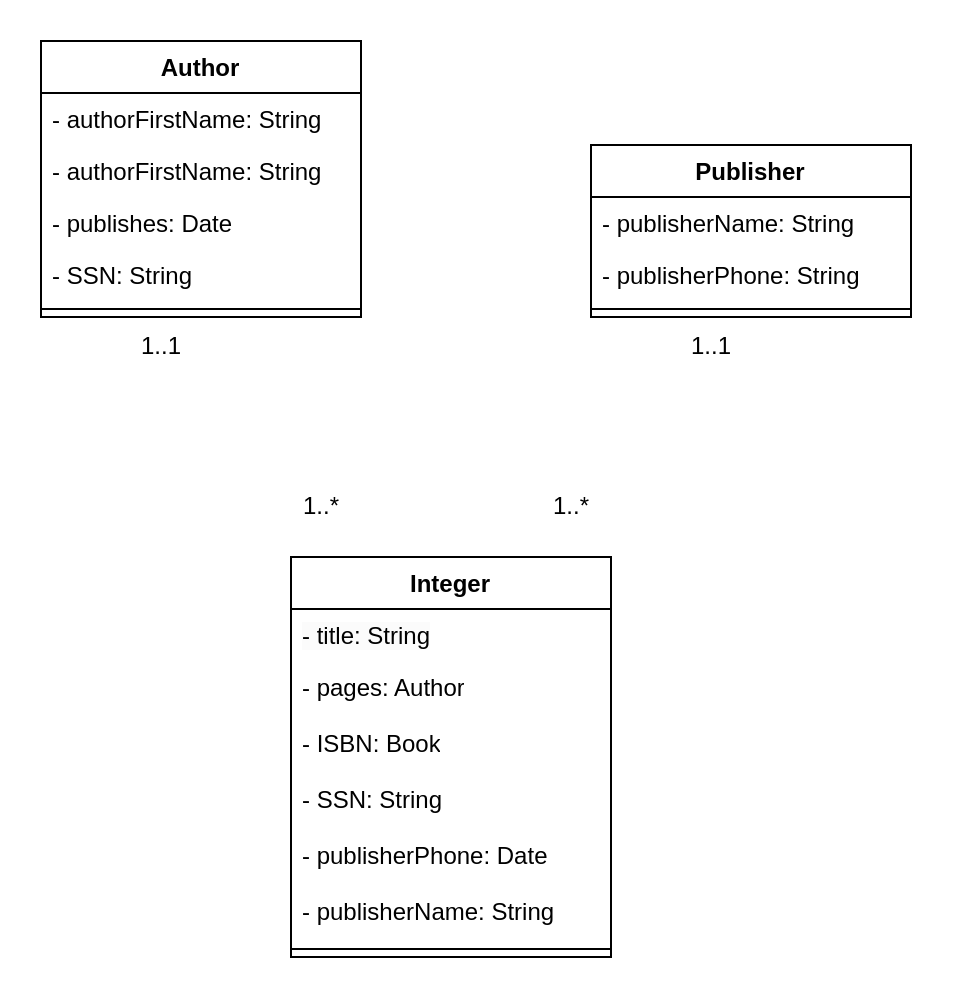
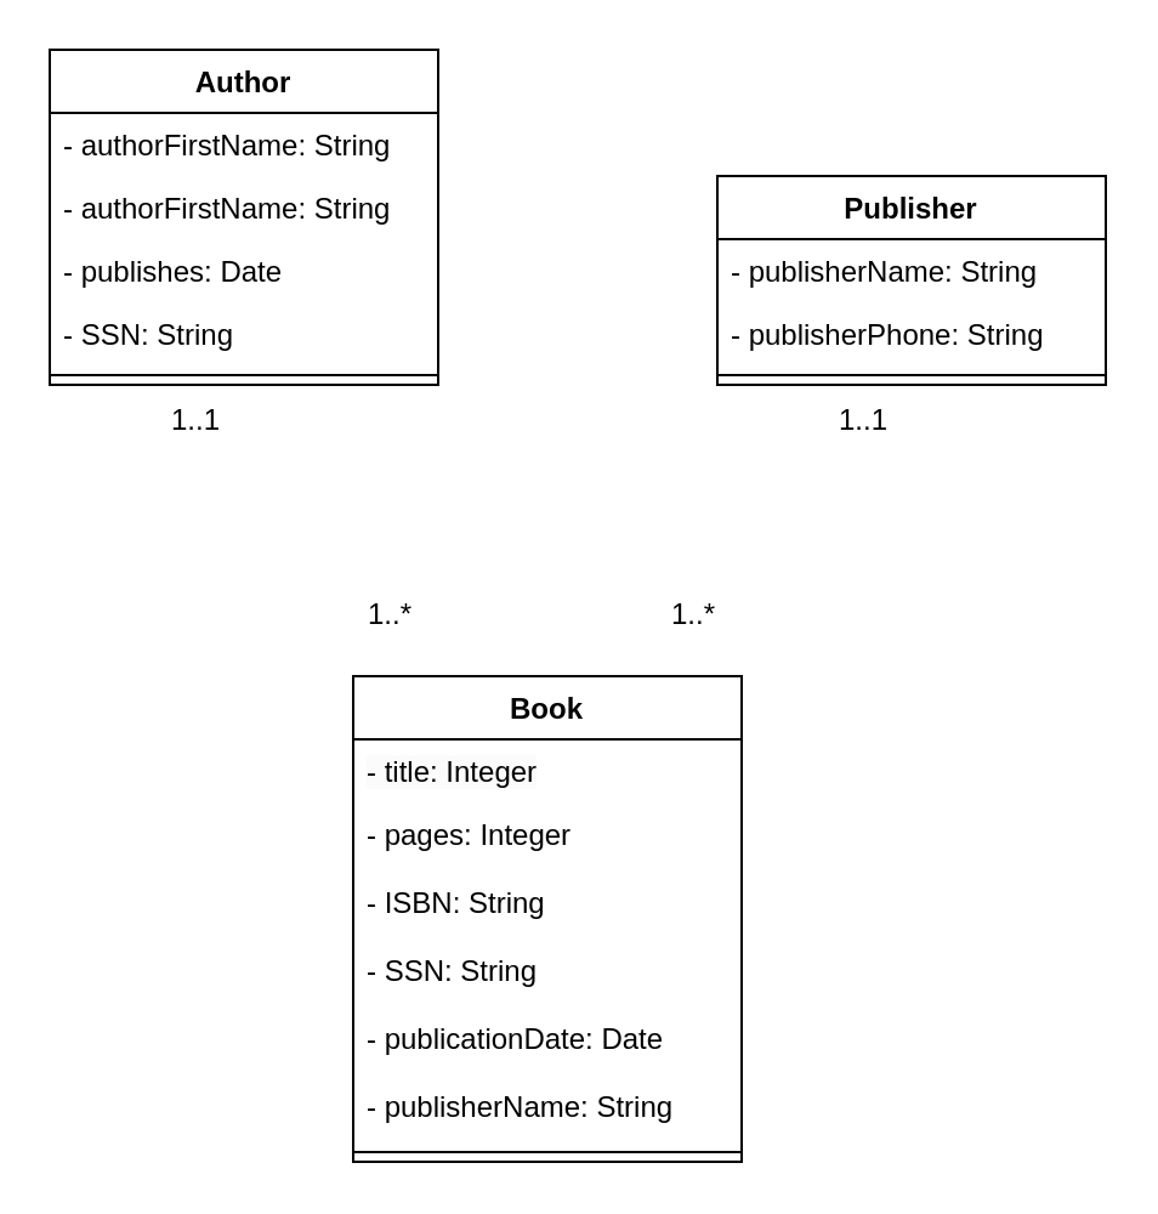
  <mxCell id="0" />
  <mxCell id="1" parent="0" />
- <mxCell id="2" value="Integer&lt;div&gt;&lt;br&gt;&lt;/div&gt;" style="swimlane;fontStyle=1;align=center;verticalAlign=top;childLayout=stackLayout;horizontal=1;startSize=26;horizontalStack=0;resizeParent=1;resizeParentMax=0;resizeLast=0;collapsible=1;marginBottom=0;whiteSpace=wrap;html=1;" parent="1" vertex="1"><mxGeometry x="145" y="278" width="160" height="200" as="geometry" /></mxCell>
- <mxCell id="3" value="&lt;meta charset=&quot;utf-8&quot;&gt;&lt;span style=&quot;color: rgb(0, 0, 0); font-family: Helvetica; font-size: 12px; font-style: normal; font-variant-ligatures: normal; font-variant-caps: normal; font-weight: 400; letter-spacing: normal; orphans: 2; text-align: left; text-indent: 0px; text-transform: none; widows: 2; word-spacing: 0px; -webkit-text-stroke-width: 0px; white-space: normal; background-color: rgb(251, 251, 251); text-decoration-thickness: initial; text-decoration-style: initial; text-decoration-color: initial; display: inline !important; float: none;&quot;&gt;- title: String&lt;/span&gt;" style="text;strokeColor=none;fillColor=none;align=left;verticalAlign=top;spacingLeft=4;spacingRight=4;overflow=hidden;rotatable=0;points=[[0,0.5],[1,0.5]];portConstraint=eastwest;whiteSpace=wrap;html=1;" parent="2" vertex="1"><mxGeometry y="26" width="160" height="26" as="geometry" /></mxCell>
- <mxCell id="4" value="- pages: Author" style="text;strokeColor=none;fillColor=none;align=left;verticalAlign=top;spacingLeft=4;spacingRight=4;overflow=hidden;rotatable=0;points=[[0,0.5],[1,0.5]];portConstraint=eastwest;whiteSpace=wrap;html=1;" parent="2" vertex="1"><mxGeometry y="52" width="160" height="28" as="geometry" /></mxCell>
- <mxCell id="5" value="- ISBN: Book" style="text;strokeColor=none;fillColor=none;align=left;verticalAlign=top;spacingLeft=4;spacingRight=4;overflow=hidden;rotatable=0;points=[[0,0.5],[1,0.5]];portConstraint=eastwest;whiteSpace=wrap;html=1;" parent="2" vertex="1"><mxGeometry y="80" width="160" height="28" as="geometry" /></mxCell>
+ <mxCell id="2" value="Book&lt;div&gt;&lt;br&gt;&lt;/div&gt;" style="swimlane;fontStyle=1;align=center;verticalAlign=top;childLayout=stackLayout;horizontal=1;startSize=26;horizontalStack=0;resizeParent=1;resizeParentMax=0;resizeLast=0;collapsible=1;marginBottom=0;whiteSpace=wrap;html=1;" parent="1" vertex="1"><mxGeometry x="145" y="278" width="160" height="200" as="geometry" /></mxCell>
+ <mxCell id="3" value="&lt;meta charset=&quot;utf-8&quot;&gt;&lt;span style=&quot;color: rgb(0, 0, 0); font-family: Helvetica; font-size: 12px; font-style: normal; font-variant-ligatures: normal; font-variant-caps: normal; font-weight: 400; letter-spacing: normal; orphans: 2; text-align: left; text-indent: 0px; text-transform: none; widows: 2; word-spacing: 0px; -webkit-text-stroke-width: 0px; white-space: normal; background-color: rgb(251, 251, 251); text-decoration-thickness: initial; text-decoration-style: initial; text-decoration-color: initial; display: inline !important; float: none;&quot;&gt;- title: Integer&lt;/span&gt;" style="text;strokeColor=none;fillColor=none;align=left;verticalAlign=top;spacingLeft=4;spacingRight=4;overflow=hidden;rotatable=0;points=[[0,0.5],[1,0.5]];portConstraint=eastwest;whiteSpace=wrap;html=1;" parent="2" vertex="1"><mxGeometry y="26" width="160" height="26" as="geometry" /></mxCell>
+ <mxCell id="4" value="- pages: Integer" style="text;strokeColor=none;fillColor=none;align=left;verticalAlign=top;spacingLeft=4;spacingRight=4;overflow=hidden;rotatable=0;points=[[0,0.5],[1,0.5]];portConstraint=eastwest;whiteSpace=wrap;html=1;" parent="2" vertex="1"><mxGeometry y="52" width="160" height="28" as="geometry" /></mxCell>
+ <mxCell id="5" value="- ISBN: String" style="text;strokeColor=none;fillColor=none;align=left;verticalAlign=top;spacingLeft=4;spacingRight=4;overflow=hidden;rotatable=0;points=[[0,0.5],[1,0.5]];portConstraint=eastwest;whiteSpace=wrap;html=1;" parent="2" vertex="1"><mxGeometry y="80" width="160" height="28" as="geometry" /></mxCell>
  <mxCell id="6" value="- SSN: String" style="text;strokeColor=none;fillColor=none;align=left;verticalAlign=top;spacingLeft=4;spacingRight=4;overflow=hidden;rotatable=0;points=[[0,0.5],[1,0.5]];portConstraint=eastwest;whiteSpace=wrap;html=1;" parent="2" vertex="1"><mxGeometry y="108" width="160" height="28" as="geometry" /></mxCell>
- <mxCell id="7" value="- publisherPhone: Date" style="text;strokeColor=none;fillColor=none;align=left;verticalAlign=top;spacingLeft=4;spacingRight=4;overflow=hidden;rotatable=0;points=[[0,0.5],[1,0.5]];portConstraint=eastwest;whiteSpace=wrap;html=1;" parent="2" vertex="1"><mxGeometry y="136" width="160" height="28" as="geometry" /></mxCell>
+ <mxCell id="7" value="- publicationDate: Date" style="text;strokeColor=none;fillColor=none;align=left;verticalAlign=top;spacingLeft=4;spacingRight=4;overflow=hidden;rotatable=0;points=[[0,0.5],[1,0.5]];portConstraint=eastwest;whiteSpace=wrap;html=1;" parent="2" vertex="1"><mxGeometry y="136" width="160" height="28" as="geometry" /></mxCell>
  <mxCell id="8" value="- publisherName: String" style="text;strokeColor=none;fillColor=none;align=left;verticalAlign=top;spacingLeft=4;spacingRight=4;overflow=hidden;rotatable=0;points=[[0,0.5],[1,0.5]];portConstraint=eastwest;whiteSpace=wrap;html=1;" parent="2" vertex="1"><mxGeometry y="164" width="160" height="28" as="geometry" /></mxCell>
  <mxCell id="9" value="" style="line;strokeWidth=1;fillColor=none;align=left;verticalAlign=middle;spacingTop=-1;spacingLeft=3;spacingRight=3;rotatable=0;labelPosition=right;points=[];portConstraint=eastwest;strokeColor=inherit;" parent="2" vertex="1"><mxGeometry y="192" width="160" height="8" as="geometry" /></mxCell>
  <mxCell id="10" value="Publisher" style="swimlane;fontStyle=1;align=center;verticalAlign=top;childLayout=stackLayout;horizontal=1;startSize=26;horizontalStack=0;resizeParent=1;resizeParentMax=0;resizeLast=0;collapsible=1;marginBottom=0;whiteSpace=wrap;html=1;" parent="1" vertex="1"><mxGeometry x="295" y="72" width="160" height="86" as="geometry" /></mxCell>
  <mxCell id="11" value="- publisherName: String" style="text;strokeColor=none;fillColor=none;align=left;verticalAlign=top;spacingLeft=4;spacingRight=4;overflow=hidden;rotatable=0;points=[[0,0.5],[1,0.5]];portConstraint=eastwest;whiteSpace=wrap;html=1;" parent="10" vertex="1"><mxGeometry y="26" width="160" height="26" as="geometry" /></mxCell>
  <mxCell id="12" value="- publisherPhone: String" style="text;strokeColor=none;fillColor=none;align=left;verticalAlign=top;spacingLeft=4;spacingRight=4;overflow=hidden;rotatable=0;points=[[0,0.5],[1,0.5]];portConstraint=eastwest;whiteSpace=wrap;html=1;" parent="10" vertex="1"><mxGeometry y="52" width="160" height="26" as="geometry" /></mxCell>
  <mxCell id="13" value="" style="line;strokeWidth=1;fillColor=none;align=left;verticalAlign=middle;spacingTop=-1;spacingLeft=3;spacingRight=3;rotatable=0;labelPosition=right;points=[];portConstraint=eastwest;strokeColor=inherit;" parent="10" vertex="1"><mxGeometry y="78" width="160" height="8" as="geometry" /></mxCell>
  <mxCell id="14" value="1..1" style="text;html=1;align=center;verticalAlign=middle;resizable=0;points=[];autosize=1;strokeColor=none;fillColor=none;" parent="1" vertex="1"><mxGeometry x="335" y="158" width="40" height="30" as="geometry" /></mxCell>
  <mxCell id="15" value="1..*" style="text;html=1;align=center;verticalAlign=middle;resizable=0;points=[];autosize=1;strokeColor=none;fillColor=none;" parent="1" vertex="1"><mxGeometry x="265" y="238" width="40" height="30" as="geometry" /></mxCell>
  <mxCell id="16" value="Author" style="swimlane;fontStyle=1;align=center;verticalAlign=top;childLayout=stackLayout;horizontal=1;startSize=26;horizontalStack=0;resizeParent=1;resizeParentMax=0;resizeLast=0;collapsible=1;marginBottom=0;whiteSpace=wrap;html=1;" parent="1" vertex="1"><mxGeometry x="20" y="20" width="160" height="138" as="geometry" /></mxCell>
  <mxCell id="17" value="- authorFirstName: String" style="text;strokeColor=none;fillColor=none;align=left;verticalAlign=top;spacingLeft=4;spacingRight=4;overflow=hidden;rotatable=0;points=[[0,0.5],[1,0.5]];portConstraint=eastwest;whiteSpace=wrap;html=1;" parent="16" vertex="1"><mxGeometry y="26" width="160" height="26" as="geometry" /></mxCell>
  <mxCell id="18" value="- authorFirstName: String" style="text;strokeColor=none;fillColor=none;align=left;verticalAlign=top;spacingLeft=4;spacingRight=4;overflow=hidden;rotatable=0;points=[[0,0.5],[1,0.5]];portConstraint=eastwest;whiteSpace=wrap;html=1;" vertex="1" parent="16"><mxGeometry y="52" width="160" height="26" as="geometry" /></mxCell>
  <mxCell id="19" value="- publishes: Date" style="text;strokeColor=none;fillColor=none;align=left;verticalAlign=top;spacingLeft=4;spacingRight=4;overflow=hidden;rotatable=0;points=[[0,0.5],[1,0.5]];portConstraint=eastwest;whiteSpace=wrap;html=1;" vertex="1" parent="16"><mxGeometry y="78" width="160" height="26" as="geometry" /></mxCell>
  <mxCell id="20" value="- SSN: String" style="text;strokeColor=none;fillColor=none;align=left;verticalAlign=top;spacingLeft=4;spacingRight=4;overflow=hidden;rotatable=0;points=[[0,0.5],[1,0.5]];portConstraint=eastwest;whiteSpace=wrap;html=1;" vertex="1" parent="16"><mxGeometry y="104" width="160" height="26" as="geometry" /></mxCell>
  <mxCell id="21" value="" style="line;strokeWidth=1;fillColor=none;align=left;verticalAlign=middle;spacingTop=-1;spacingLeft=3;spacingRight=3;rotatable=0;labelPosition=right;points=[];portConstraint=eastwest;strokeColor=inherit;" parent="16" vertex="1"><mxGeometry y="130" width="160" height="8" as="geometry" /></mxCell>
  <mxCell id="22" value="1..*" style="text;html=1;align=center;verticalAlign=middle;resizable=0;points=[];autosize=1;strokeColor=none;fillColor=none;" parent="1" vertex="1"><mxGeometry x="140" y="238" width="40" height="30" as="geometry" /></mxCell>
  <mxCell id="23" value="1..1" style="text;html=1;align=center;verticalAlign=middle;resizable=0;points=[];autosize=1;strokeColor=none;fillColor=none;" parent="1" vertex="1"><mxGeometry x="60" y="158" width="40" height="30" as="geometry" /></mxCell>
